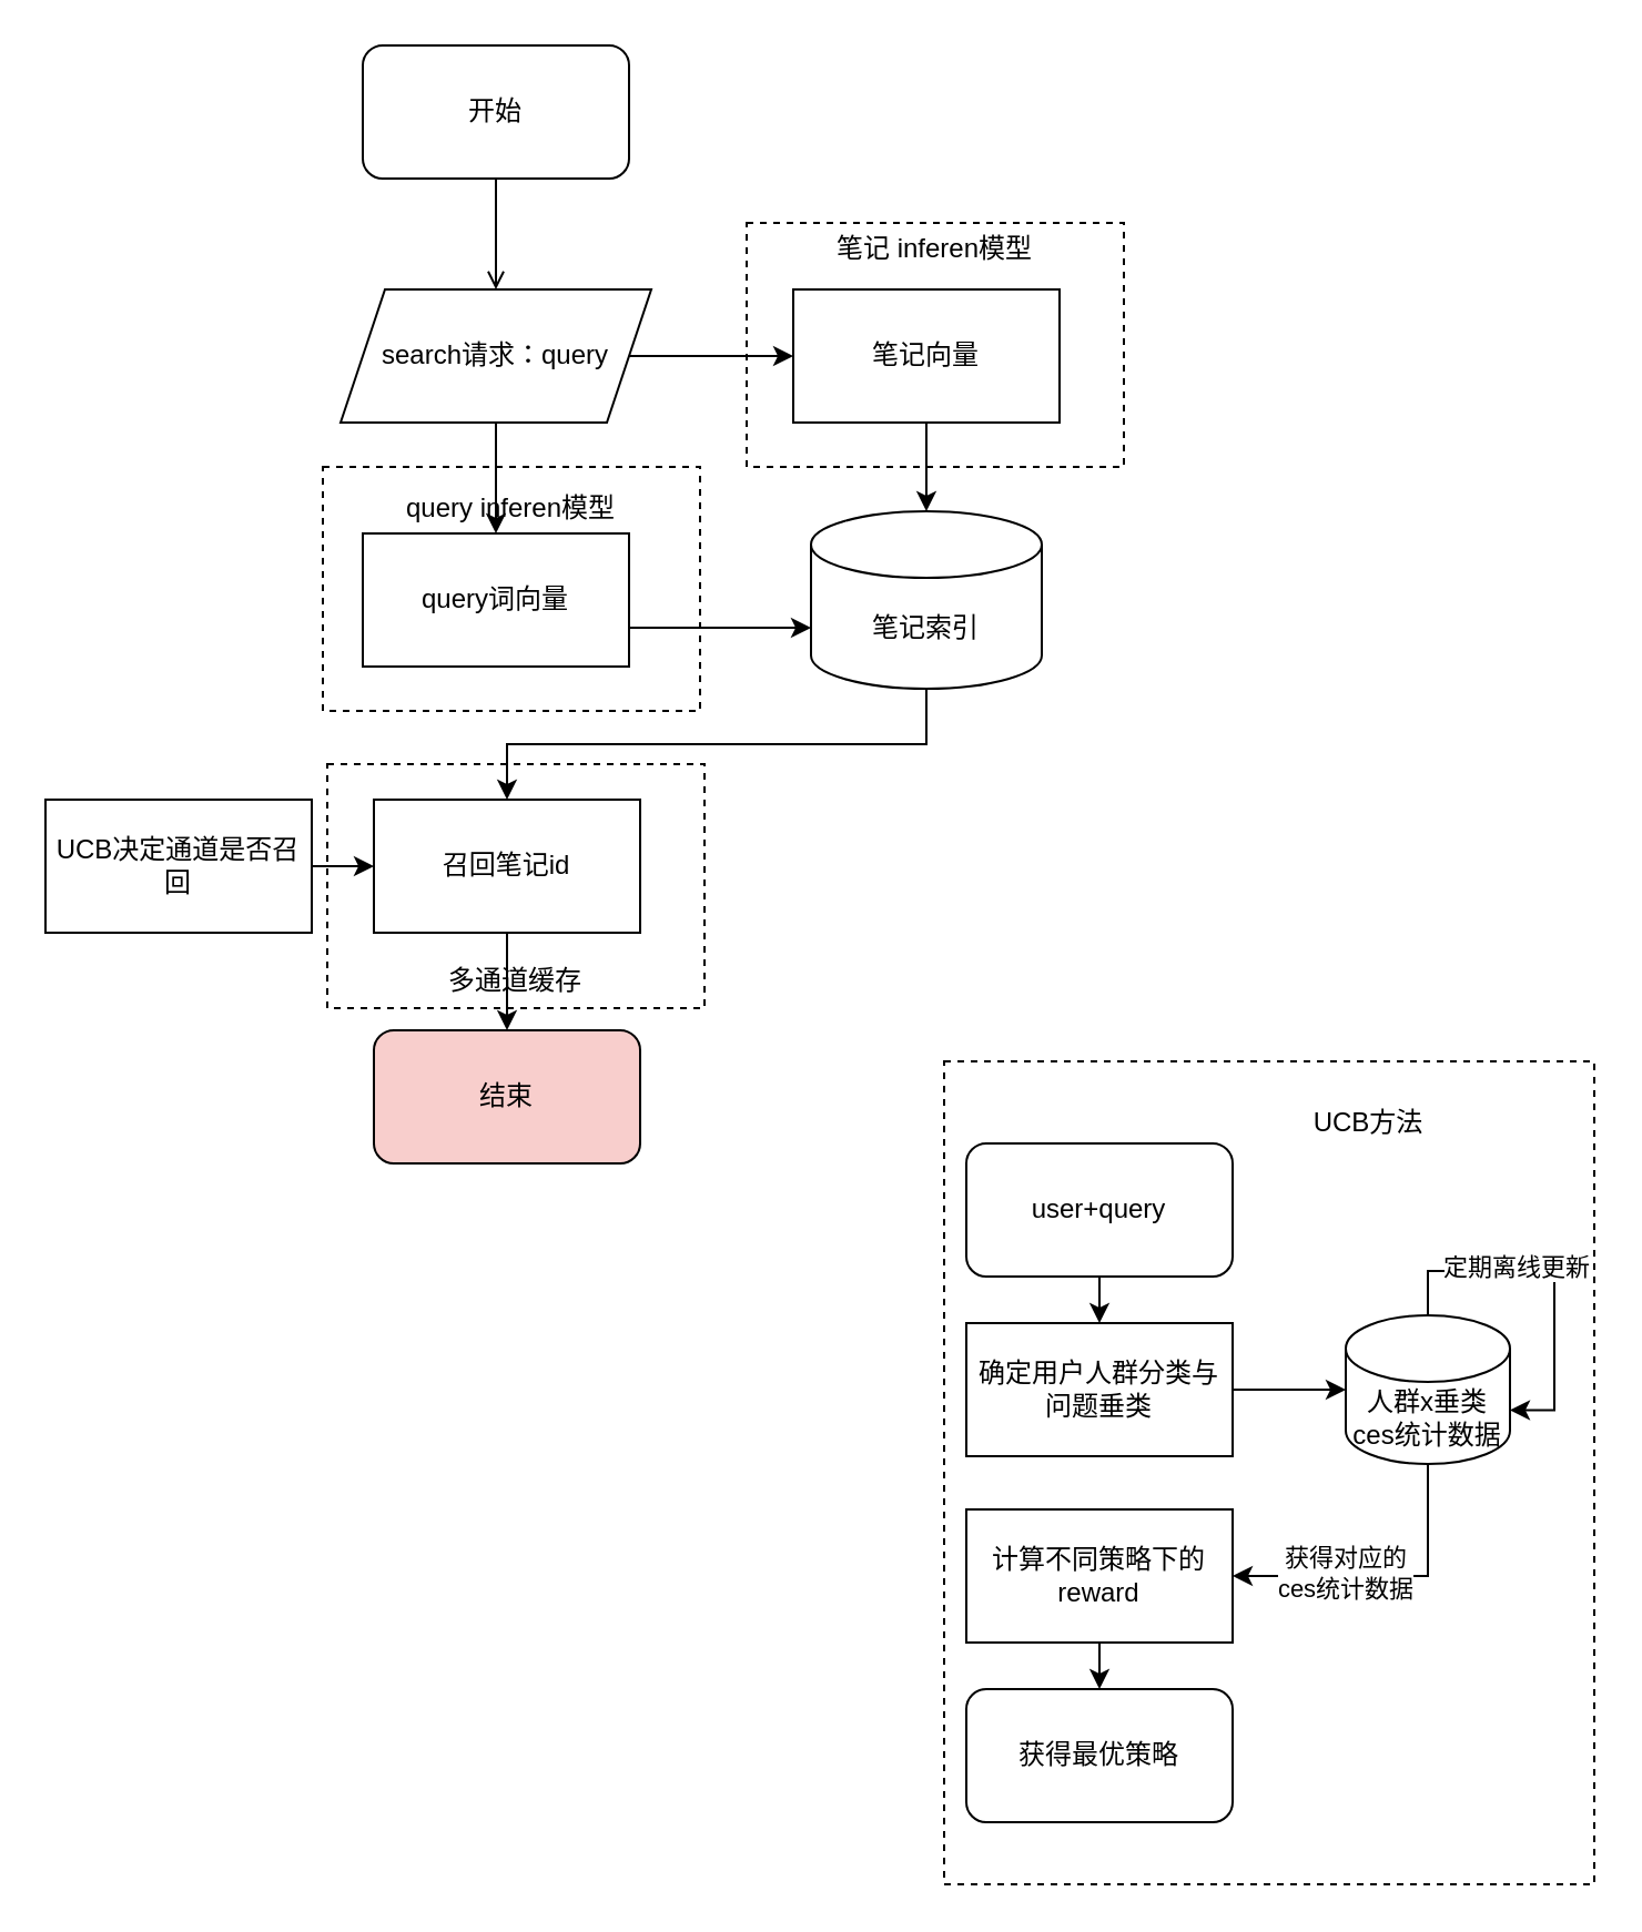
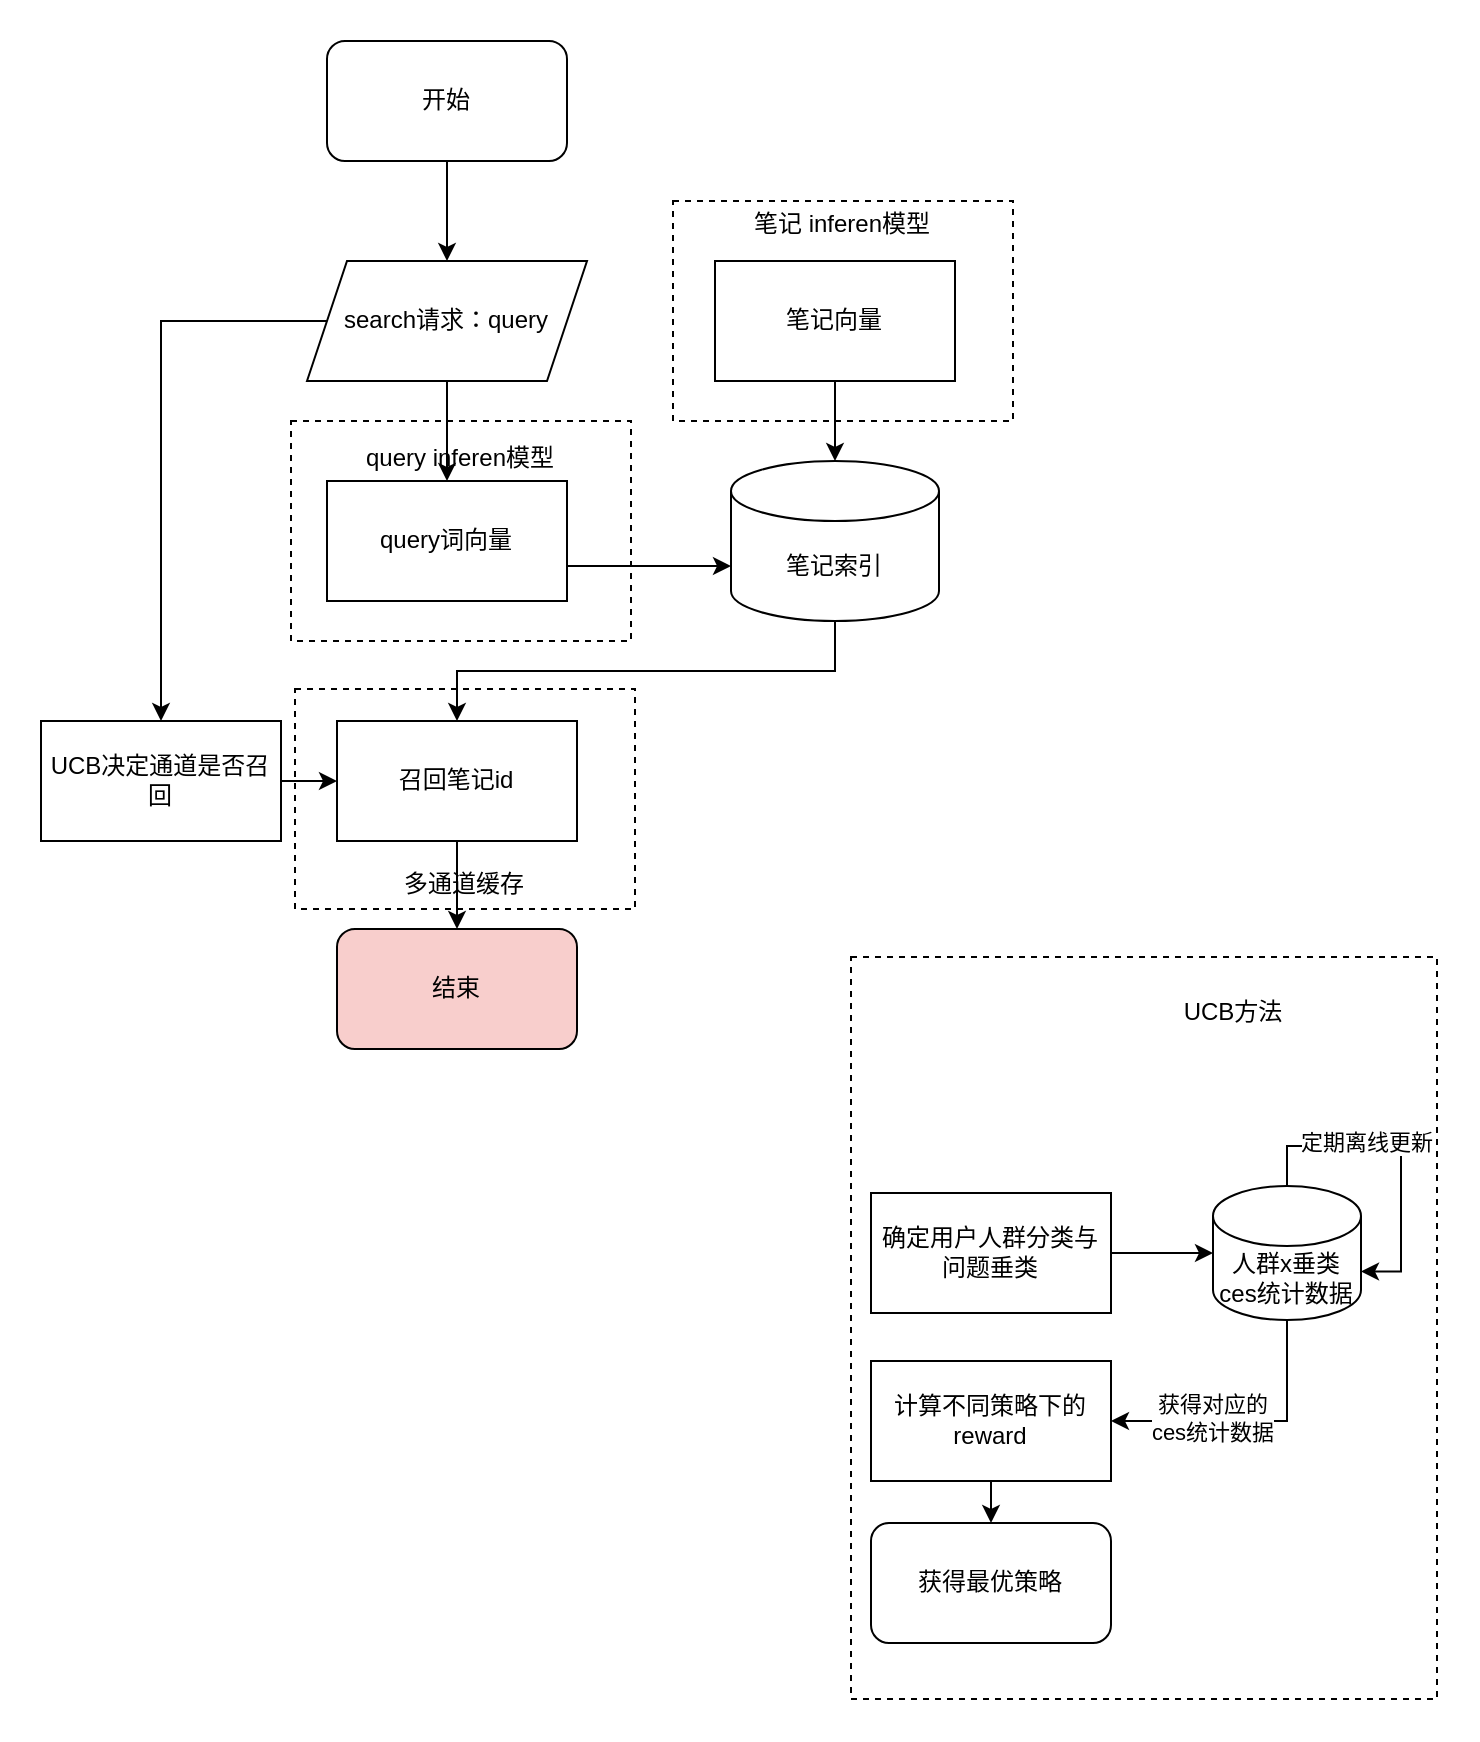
  <mxCell id="0" />
  <mxCell id="1" parent="0" />
  <mxCell id="2" value="&amp;nbsp; &amp;nbsp; &amp;nbsp; &amp;nbsp; &amp;nbsp; &amp;nbsp; &amp;nbsp; &amp;nbsp; &amp;nbsp; &amp;nbsp; &amp;nbsp; &amp;nbsp; &amp;nbsp; &amp;nbsp;UCB方法&lt;br&gt;&lt;br&gt;&lt;br&gt;&lt;br&gt;&lt;br&gt;&lt;br&gt;&lt;br&gt;&lt;br&gt;&lt;br&gt;&lt;br&gt;&lt;br&gt;&lt;br&gt;&lt;br&gt;&lt;br&gt;&lt;br&gt;&lt;br&gt;&lt;br&gt;&lt;br&gt;&lt;br&gt;&lt;br&gt;&lt;br&gt;&lt;br&gt;&lt;br&gt;" style="rounded=0;whiteSpace=wrap;html=1;dashed=1;" vertex="1" parent="1"><mxGeometry x="425" y="478" width="293" height="371" as="geometry" /></mxCell>
  <mxCell id="3" value="&lt;br&gt;&lt;br&gt;&lt;br&gt;&lt;br&gt;&lt;br&gt;&lt;br&gt;多通道缓存" style="rounded=0;whiteSpace=wrap;html=1;dashed=1;" parent="1" vertex="1"><mxGeometry x="147" y="344" width="170" height="110" as="geometry" /></mxCell>
  <mxCell id="4" value="笔记 inferen模型&lt;br&gt;&lt;br&gt;&lt;br&gt;&lt;br&gt;&lt;br&gt;&lt;br&gt;&lt;br&gt;" style="rounded=0;whiteSpace=wrap;html=1;dashed=1;" parent="1" vertex="1"><mxGeometry x="336" y="100" width="170" height="110" as="geometry" /></mxCell>
  <mxCell id="5" value="query inferen模型&lt;br&gt;&lt;br&gt;&lt;br&gt;&lt;br&gt;&lt;br&gt;&lt;br&gt;" style="rounded=0;whiteSpace=wrap;html=1;dashed=1;" parent="1" vertex="1"><mxGeometry x="145" y="210" width="170" height="110" as="geometry" /></mxCell>
- <mxCell id="6" style="edgeStyle=orthogonalEdgeStyle;rounded=0;orthogonalLoop=1;jettySize=auto;html=1;exitX=0.5;exitY=1;exitDx=0;exitDy=0;entryX=0.5;entryY=0;entryDx=0;entryDy=0;endArrow=open;" parent="1" source="7" target="10" edge="1"><mxGeometry relative="1" as="geometry" /></mxCell>
+ <mxCell id="6" style="edgeStyle=orthogonalEdgeStyle;rounded=0;orthogonalLoop=1;jettySize=auto;html=1;exitX=0.5;exitY=1;exitDx=0;exitDy=0;entryX=0.5;entryY=0;entryDx=0;entryDy=0;" parent="1" source="7" target="10" edge="1"><mxGeometry relative="1" as="geometry" /></mxCell>
  <mxCell id="7" value="开始" style="rounded=1;whiteSpace=wrap;html=1;" parent="1" vertex="1"><mxGeometry x="163" y="20" width="120" height="60" as="geometry" /></mxCell>
- <mxCell id="8" style="edgeStyle=orthogonalEdgeStyle;rounded=0;orthogonalLoop=1;jettySize=auto;html=1;exitX=0;exitY=0.5;exitDx=0;exitDy=0;" parent="1" source="10" target="16" edge="1"><mxGeometry relative="1" as="geometry" /></mxCell>
+ <mxCell id="8" style="edgeStyle=orthogonalEdgeStyle;rounded=0;orthogonalLoop=1;jettySize=auto;html=1;exitX=0;exitY=0.5;exitDx=0;exitDy=0;entryX=0.5;entryY=0;entryDx=0;entryDy=0;" parent="1" source="10" target="20" edge="1"><mxGeometry relative="1" as="geometry" /></mxCell>
  <mxCell id="9" style="edgeStyle=orthogonalEdgeStyle;rounded=0;orthogonalLoop=1;jettySize=auto;html=1;exitX=0.5;exitY=1;exitDx=0;exitDy=0;entryX=0.5;entryY=0;entryDx=0;entryDy=0;" parent="1" source="10" target="12" edge="1"><mxGeometry relative="1" as="geometry" /></mxCell>
  <mxCell id="10" value="search请求：query" style="shape=parallelogram;perimeter=parallelogramPerimeter;whiteSpace=wrap;html=1;fixedSize=1;" parent="1" vertex="1"><mxGeometry x="153" y="130" width="140" height="60" as="geometry" /></mxCell>
  <mxCell id="11" style="edgeStyle=orthogonalEdgeStyle;rounded=0;orthogonalLoop=1;jettySize=auto;html=1;entryX=0;entryY=0;entryDx=0;entryDy=52.5;entryPerimeter=0;" parent="1" source="12" target="14" edge="1"><mxGeometry relative="1" as="geometry"><Array as="points"><mxPoint x="333" y="283" /></Array></mxGeometry></mxCell>
  <mxCell id="12" value="query词向量" style="rounded=0;whiteSpace=wrap;html=1;" parent="1" vertex="1"><mxGeometry x="163" y="240" width="120" height="60" as="geometry" /></mxCell>
  <mxCell id="13" style="edgeStyle=orthogonalEdgeStyle;rounded=0;orthogonalLoop=1;jettySize=auto;html=1;exitX=0.5;exitY=1;exitDx=0;exitDy=0;exitPerimeter=0;entryX=0.5;entryY=0;entryDx=0;entryDy=0;" parent="1" source="14" target="18" edge="1"><mxGeometry relative="1" as="geometry" /></mxCell>
  <mxCell id="14" value="笔记索引" style="shape=cylinder3;whiteSpace=wrap;html=1;boundedLbl=1;backgroundOutline=1;size=15;" parent="1" vertex="1"><mxGeometry x="365" y="230" width="104" height="80" as="geometry" /></mxCell>
  <mxCell id="15" style="edgeStyle=orthogonalEdgeStyle;rounded=0;orthogonalLoop=1;jettySize=auto;html=1;exitX=0.5;exitY=1;exitDx=0;exitDy=0;entryX=0.5;entryY=0;entryDx=0;entryDy=0;entryPerimeter=0;" parent="1" source="16" target="14" edge="1"><mxGeometry relative="1" as="geometry" /></mxCell>
  <mxCell id="16" value="笔记向量" style="rounded=0;whiteSpace=wrap;html=1;" parent="1" vertex="1"><mxGeometry x="357" y="130" width="120" height="60" as="geometry" /></mxCell>
  <mxCell id="17" style="edgeStyle=orthogonalEdgeStyle;rounded=0;orthogonalLoop=1;jettySize=auto;html=1;exitX=0.5;exitY=1;exitDx=0;exitDy=0;entryX=0.5;entryY=0;entryDx=0;entryDy=0;" parent="1" source="18" target="21" edge="1"><mxGeometry relative="1" as="geometry" /></mxCell>
  <mxCell id="18" value="召回笔记id" style="rounded=0;whiteSpace=wrap;html=1;" parent="1" vertex="1"><mxGeometry x="168" y="360" width="120" height="60" as="geometry" /></mxCell>
  <mxCell id="19" style="edgeStyle=orthogonalEdgeStyle;rounded=0;orthogonalLoop=1;jettySize=auto;html=1;entryX=0;entryY=0.5;entryDx=0;entryDy=0;" parent="1" source="20" target="18" edge="1"><mxGeometry relative="1" as="geometry" /></mxCell>
  <mxCell id="20" value="UCB决定通道是否召回" style="rounded=0;whiteSpace=wrap;html=1;" parent="1" vertex="1"><mxGeometry x="20" y="360" width="120" height="60" as="geometry" /></mxCell>
  <mxCell id="21" value="结束" style="rounded=1;whiteSpace=wrap;html=1;fillColor=#f8cecc;" parent="1" vertex="1"><mxGeometry x="168" y="464" width="120" height="60" as="geometry" /></mxCell>
- <mxCell id="22" style="edgeStyle=orthogonalEdgeStyle;rounded=0;orthogonalLoop=1;jettySize=auto;html=1;exitX=0.5;exitY=1;exitDx=0;exitDy=0;entryX=0.5;entryY=0;entryDx=0;entryDy=0;" edge="1" parent="1" source="23" target="25"><mxGeometry relative="1" as="geometry" /></mxCell>
- <mxCell id="23" value="user+query" style="rounded=1;whiteSpace=wrap;html=1;" vertex="1" parent="1"><mxGeometry x="435" y="515" width="120" height="60" as="geometry" /></mxCell>
  <mxCell id="24" style="edgeStyle=orthogonalEdgeStyle;rounded=0;orthogonalLoop=1;jettySize=auto;html=1;exitX=1;exitY=0.5;exitDx=0;exitDy=0;entryX=0;entryY=0.5;entryDx=0;entryDy=0;entryPerimeter=0;" edge="1" parent="1" source="25" target="31"><mxGeometry relative="1" as="geometry" /></mxCell>
  <mxCell id="25" value="确定用户人群分类与问题垂类" style="rounded=0;whiteSpace=wrap;html=1;" vertex="1" parent="1"><mxGeometry x="435" y="596" width="120" height="60" as="geometry" /></mxCell>
  <mxCell id="26" style="edgeStyle=orthogonalEdgeStyle;rounded=0;orthogonalLoop=1;jettySize=auto;html=1;exitX=0.5;exitY=1;exitDx=0;exitDy=0;entryX=0.5;entryY=0;entryDx=0;entryDy=0;" edge="1" parent="1" source="27" target="28"><mxGeometry relative="1" as="geometry" /></mxCell>
  <mxCell id="27" value="计算不同策略下的reward" style="rounded=0;whiteSpace=wrap;html=1;" vertex="1" parent="1"><mxGeometry x="435" y="680" width="120" height="60" as="geometry" /></mxCell>
  <mxCell id="28" value="获得最优策略" style="rounded=1;whiteSpace=wrap;html=1;" vertex="1" parent="1"><mxGeometry x="435" y="761" width="120" height="60" as="geometry" /></mxCell>
  <mxCell id="29" style="edgeStyle=orthogonalEdgeStyle;rounded=0;orthogonalLoop=1;jettySize=auto;html=1;exitX=0.5;exitY=1;exitDx=0;exitDy=0;exitPerimeter=0;entryX=1;entryY=0.5;entryDx=0;entryDy=0;" edge="1" parent="1" source="31" target="27"><mxGeometry relative="1" as="geometry" /></mxCell>
  <mxCell id="30" value="获得对应的&lt;br&gt;ces统计数据" style="edgeLabel;html=1;align=center;verticalAlign=middle;resizable=0;points=[];" vertex="1" connectable="0" parent="29"><mxGeometry x="0.264" y="-2" relative="1" as="geometry"><mxPoint as="offset" /></mxGeometry></mxCell>
  <mxCell id="31" value="人群x垂类ces统计数据" style="shape=cylinder3;whiteSpace=wrap;html=1;boundedLbl=1;backgroundOutline=1;size=15;" vertex="1" parent="1"><mxGeometry x="606" y="592.5" width="74" height="67" as="geometry" /></mxCell>
  <mxCell id="32" style="edgeStyle=orthogonalEdgeStyle;rounded=0;orthogonalLoop=1;jettySize=auto;html=1;exitX=0.5;exitY=0;exitDx=0;exitDy=0;exitPerimeter=0;entryX=1;entryY=0;entryDx=0;entryDy=42.75;entryPerimeter=0;" edge="1" parent="1" source="31" target="31"><mxGeometry relative="1" as="geometry" /></mxCell>
  <mxCell id="33" value="定期离线更新" style="edgeLabel;html=1;align=center;verticalAlign=middle;resizable=0;points=[];" vertex="1" connectable="0" parent="32"><mxGeometry x="-0.262" y="2" relative="1" as="geometry"><mxPoint as="offset" /></mxGeometry></mxCell>
